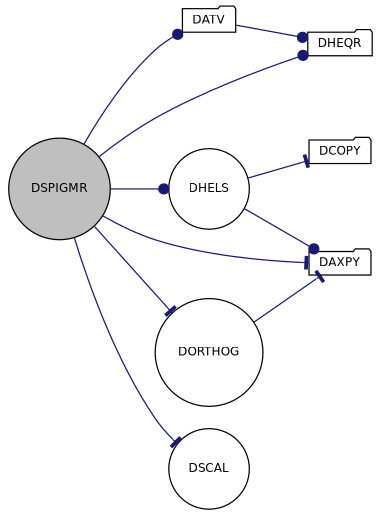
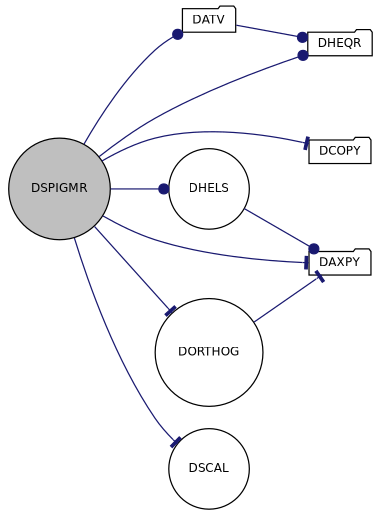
  digraph {
    rankdir=LR
    node [color=black fillcolor=white fontname=Helvetica fontsize=10 shape=circle style=filled]
    edge [arrowhead=dot color=midnightblue fontname=Helvetica fontsize=10 labelfontname=Helvetica labelfontsize=10 style=solid]
    n1 [fillcolor=grey75 fontcolor=black height=0.2 label=DSPIGMR width=0.4]
    n2 [height=0.2 label=DATV shape=folder width=0.4]
    n3 [height=0.2 label=DCOPY shape=folder width=0.4]
    n4 [height=0.2 label=DAXPY shape=folder width=0.4]
    n5 [height=0.2 label=DHELS width=0.4]
    n6 [height=0.2 label=DHEQR shape=folder width=0.4]
    n7 [height=0.2 label=DORTHOG width=0.4]
    n8 [height=0.2 label=DSCAL width=0.4]
    n1 -> n2
-   n5 -> n3 [arrowhead=tee]
+   n1 -> n3 [arrowhead=tee]
    n1 -> n4 [arrowhead=tee]
    n1 -> n5
    n1 -> n6
    n1 -> n7 [arrowhead=tee]
    n1 -> n8 [arrowhead=tee]
    n2 -> n6
    n5 -> n4
    n7 -> n4 [arrowhead=tee]
  }
